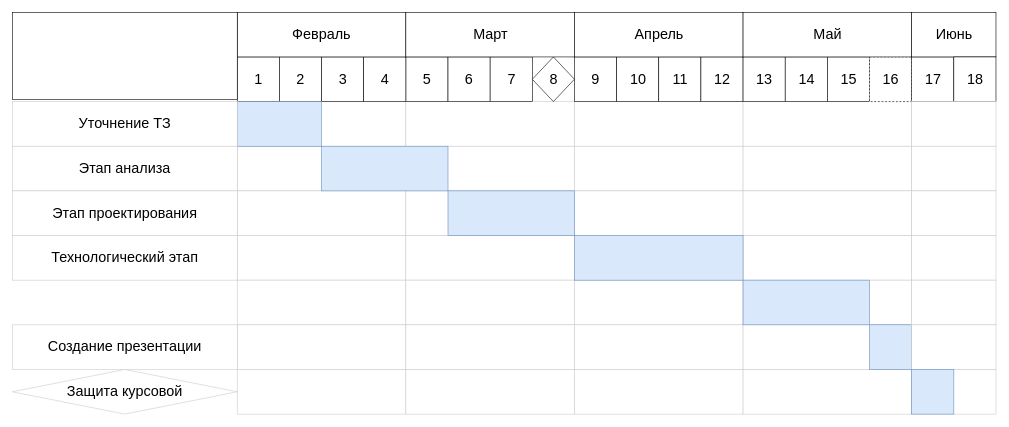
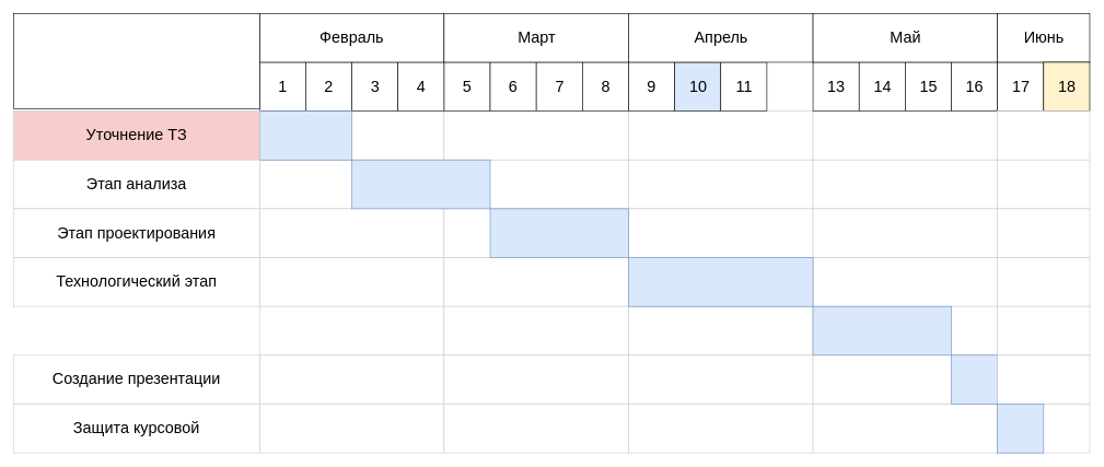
  <mxCell id="0" style=";html=1;" />
  <mxCell id="1" style=";html=1;" parent="0" />
  <mxCell id="2" value="" style="group;fontSize=24;align=center;" vertex="1" connectable="0" parent="1"><mxGeometry x="20" y="20" width="1640" height="670" as="geometry" /></mxCell>
  <mxCell id="3" value="" style="align=center;strokeColor=#CCCCCC;html=1;container=0;fontSize=24;" parent="2" vertex="1"><mxGeometry x="374.857" y="148.889" width="281.143" height="74.444" as="geometry" /></mxCell>
  <mxCell id="4" value="" style="align=center;strokeColor=#CCCCCC;html=1;container=0;fontSize=24;" parent="2" vertex="1"><mxGeometry x="374.857" y="223.333" width="281.143" height="74.444" as="geometry" /></mxCell>
  <mxCell id="5" value="" style="align=center;strokeColor=#CCCCCC;html=1;container=0;fontSize=24;" parent="2" vertex="1"><mxGeometry x="374.857" y="297.778" width="281.143" height="74.444" as="geometry" /></mxCell>
  <mxCell id="6" value="" style="align=center;strokeColor=#CCCCCC;html=1;container=0;fontSize=24;" parent="2" vertex="1"><mxGeometry x="374.857" y="372.222" width="281.143" height="74.444" as="geometry" /></mxCell>
  <mxCell id="7" value="" style="align=center;strokeColor=#CCCCCC;html=1;container=0;fontSize=24;" parent="2" vertex="1"><mxGeometry x="374.857" y="446.667" width="281.143" height="74.444" as="geometry" /></mxCell>
  <mxCell id="8" value="" style="align=center;strokeColor=#CCCCCC;html=1;container=0;fontSize=24;" parent="2" vertex="1"><mxGeometry x="374.857" y="521.111" width="281.143" height="74.444" as="geometry" /></mxCell>
  <mxCell id="9" value="" style="align=center;strokeColor=#CCCCCC;html=1;container=0;fontSize=24;" parent="2" vertex="1"><mxGeometry x="374.857" y="595.556" width="281.143" height="74.444" as="geometry" /></mxCell>
  <mxCell id="10" value="" style="align=center;strokeColor=#CCCCCC;html=1;container=0;fontSize=24;" parent="2" vertex="1"><mxGeometry x="656" y="148.889" width="281.143" height="74.444" as="geometry" /></mxCell>
  <mxCell id="11" value="" style="align=center;strokeColor=#CCCCCC;html=1;container=0;fontSize=24;" parent="2" vertex="1"><mxGeometry x="656" y="223.333" width="281.143" height="74.444" as="geometry" /></mxCell>
  <mxCell id="12" value="" style="align=center;strokeColor=#CCCCCC;html=1;container=0;fontSize=24;" parent="2" vertex="1"><mxGeometry x="656" y="297.778" width="281.143" height="74.444" as="geometry" /></mxCell>
  <mxCell id="13" value="" style="align=center;strokeColor=#CCCCCC;html=1;container=0;fontSize=24;" parent="2" vertex="1"><mxGeometry x="656" y="372.222" width="281.143" height="74.444" as="geometry" /></mxCell>
  <mxCell id="14" value="" style="align=center;strokeColor=#CCCCCC;html=1;container=0;fontSize=24;" parent="2" vertex="1"><mxGeometry x="656" y="446.667" width="281.143" height="74.444" as="geometry" /></mxCell>
  <mxCell id="15" value="" style="align=center;strokeColor=#CCCCCC;html=1;container=0;fontSize=24;" parent="2" vertex="1"><mxGeometry x="656" y="521.111" width="281.143" height="74.444" as="geometry" /></mxCell>
  <mxCell id="16" value="" style="align=center;strokeColor=#CCCCCC;html=1;container=0;fontSize=24;" parent="2" vertex="1"><mxGeometry x="656" y="595.556" width="281.143" height="74.444" as="geometry" /></mxCell>
  <mxCell id="17" value="" style="align=center;strokeColor=#CCCCCC;html=1;container=0;fontSize=24;" parent="2" vertex="1"><mxGeometry x="937.143" y="148.889" width="281.143" height="74.444" as="geometry" /></mxCell>
  <mxCell id="18" value="" style="align=center;strokeColor=#CCCCCC;html=1;container=0;fontSize=24;" parent="2" vertex="1"><mxGeometry x="937.143" y="223.333" width="281.143" height="74.444" as="geometry" /></mxCell>
  <mxCell id="19" value="" style="align=center;strokeColor=#CCCCCC;html=1;container=0;fontSize=24;" parent="2" vertex="1"><mxGeometry x="937.143" y="297.778" width="281.143" height="74.444" as="geometry" /></mxCell>
  <mxCell id="20" value="" style="align=center;strokeColor=#CCCCCC;html=1;container=0;fontSize=24;" parent="2" vertex="1"><mxGeometry x="937.143" y="372.222" width="281.143" height="74.444" as="geometry" /></mxCell>
  <mxCell id="21" value="" style="align=center;strokeColor=#CCCCCC;html=1;container=0;fontSize=24;" parent="2" vertex="1"><mxGeometry x="937.143" y="446.667" width="281.143" height="74.444" as="geometry" /></mxCell>
  <mxCell id="22" value="" style="align=center;strokeColor=#CCCCCC;html=1;container=0;fontSize=24;" parent="2" vertex="1"><mxGeometry x="937.143" y="521.111" width="281.143" height="74.444" as="geometry" /></mxCell>
  <mxCell id="23" value="" style="align=center;strokeColor=#CCCCCC;html=1;container=0;fontSize=24;" parent="2" vertex="1"><mxGeometry x="937.143" y="595.556" width="281.143" height="74.444" as="geometry" /></mxCell>
  <mxCell id="24" value="" style="align=center;strokeColor=#CCCCCC;html=1;container=0;fontSize=24;" parent="2" vertex="1"><mxGeometry x="1218.286" y="148.889" width="281.143" height="74.444" as="geometry" /></mxCell>
  <mxCell id="25" value="" style="align=center;strokeColor=#CCCCCC;html=1;container=0;fontSize=24;" parent="2" vertex="1"><mxGeometry x="1218.286" y="223.333" width="281.143" height="74.444" as="geometry" /></mxCell>
  <mxCell id="26" value="" style="align=center;strokeColor=#CCCCCC;html=1;container=0;fontSize=24;" parent="2" vertex="1"><mxGeometry x="1218.286" y="297.778" width="281.143" height="74.444" as="geometry" /></mxCell>
  <mxCell id="27" value="" style="align=center;strokeColor=#CCCCCC;html=1;container=0;fontSize=24;" parent="2" vertex="1"><mxGeometry x="1218.286" y="372.222" width="281.143" height="74.444" as="geometry" /></mxCell>
  <mxCell id="28" value="" style="align=center;strokeColor=#CCCCCC;html=1;container=0;fontSize=24;" parent="2" vertex="1"><mxGeometry x="1218.286" y="446.667" width="281.143" height="74.444" as="geometry" /></mxCell>
  <mxCell id="29" value="" style="align=center;strokeColor=#CCCCCC;html=1;container=0;fontSize=24;" parent="2" vertex="1"><mxGeometry x="1218.286" y="521.111" width="281.143" height="74.444" as="geometry" /></mxCell>
  <mxCell id="30" value="" style="align=center;strokeColor=#CCCCCC;html=1;container=0;fontSize=24;" parent="2" vertex="1"><mxGeometry x="1218.286" y="595.556" width="281.143" height="74.444" as="geometry" /></mxCell>
  <mxCell id="31" value="9" style="strokeWidth=1;fontStyle=0;html=1;container=0;fontSize=24;align=center;" parent="2" vertex="1"><mxGeometry x="937.143" y="74.444" width="70.286" height="74.444" as="geometry" /></mxCell>
- <mxCell id="32" value="10" style="strokeWidth=1;fontStyle=0;html=1;container=0;fontSize=24;align=center;" parent="2" vertex="1"><mxGeometry x="1007.429" y="74.444" width="70.286" height="74.444" as="geometry" /></mxCell>
+ <mxCell id="32" value="10" style="strokeWidth=1;fontStyle=0;html=1;container=0;fontSize=24;align=center;fillColor=#dae8fc;" parent="2" vertex="1"><mxGeometry x="1007.429" y="74.444" width="70.286" height="74.444" as="geometry" /></mxCell>
  <mxCell id="33" value="11" style="strokeWidth=1;fontStyle=0;html=1;container=0;fontSize=24;align=center;" parent="2" vertex="1"><mxGeometry x="1077.714" y="74.444" width="70.286" height="74.444" as="geometry" /></mxCell>
- <mxCell id="34" value="12" style="strokeWidth=1;fontStyle=0;html=1;container=0;fontSize=24;align=center;" parent="2" vertex="1"><mxGeometry x="1148" y="74.444" width="70.286" height="74.444" as="geometry" /></mxCell>
  <mxCell id="35" value="13" style="strokeWidth=1;fontStyle=0;html=1;container=0;fontSize=24;align=center;" parent="2" vertex="1"><mxGeometry x="1218.286" y="74.444" width="70.286" height="74.444" as="geometry" /></mxCell>
  <mxCell id="36" value="14" style="strokeWidth=1;fontStyle=0;html=1;container=0;fontSize=24;align=center;" parent="2" vertex="1"><mxGeometry x="1288.571" y="74.444" width="70.286" height="74.444" as="geometry" /></mxCell>
  <mxCell id="37" value="15" style="strokeWidth=1;fontStyle=0;html=1;container=0;fontSize=24;align=center;" parent="2" vertex="1"><mxGeometry x="1358.857" y="74.444" width="70.286" height="74.444" as="geometry" /></mxCell>
- <mxCell id="38" value="16" style="strokeWidth=1;fontStyle=0;html=1;container=0;fontSize=24;align=center;dashed=1;" parent="2" vertex="1"><mxGeometry x="1429.143" y="74.444" width="70.286" height="74.444" as="geometry" /></mxCell>
+ <mxCell id="38" value="16" style="strokeWidth=1;fontStyle=0;html=1;container=0;fontSize=24;align=center;" parent="2" vertex="1"><mxGeometry x="1429.143" y="74.444" width="70.286" height="74.444" as="geometry" /></mxCell>
  <mxCell id="39" value="5" style="strokeWidth=1;fontStyle=0;html=1;container=0;fontSize=24;align=center;" parent="2" vertex="1"><mxGeometry x="656" y="74.444" width="70.286" height="74.444" as="geometry" /></mxCell>
  <mxCell id="40" value="6" style="strokeWidth=1;fontStyle=0;html=1;container=0;fontSize=24;align=center;" parent="2" vertex="1"><mxGeometry x="726.286" y="74.444" width="70.286" height="74.444" as="geometry" /></mxCell>
  <mxCell id="41" value="7" style="strokeWidth=1;fontStyle=0;html=1;container=0;fontSize=24;align=center;" parent="2" vertex="1"><mxGeometry x="796.571" y="74.444" width="70.286" height="74.444" as="geometry" /></mxCell>
- <mxCell id="42" value="8" style="rhombus;strokeWidth=1;fontStyle=0;html=1;container=0;fontSize=24;align=center;" parent="2" vertex="1"><mxGeometry x="866.857" y="74.444" width="70.286" height="74.444" as="geometry" /></mxCell>
+ <mxCell id="42" value="8" style="strokeWidth=1;fontStyle=0;html=1;container=0;fontSize=24;align=center;" parent="2" vertex="1"><mxGeometry x="866.857" y="74.444" width="70.286" height="74.444" as="geometry" /></mxCell>
  <mxCell id="43" value="1" style="strokeWidth=1;fontStyle=0;html=1;container=0;fontSize=24;align=center;" parent="2" vertex="1"><mxGeometry x="374.857" y="74.444" width="70.286" height="74.444" as="geometry" /></mxCell>
  <mxCell id="44" value="2" style="strokeWidth=1;fontStyle=0;html=1;container=0;fontSize=24;align=center;" parent="2" vertex="1"><mxGeometry x="445.143" y="74.444" width="70.286" height="74.444" as="geometry" /></mxCell>
  <mxCell id="45" value="3" style="strokeWidth=1;fontStyle=0;html=1;container=0;fontSize=24;align=center;" parent="2" vertex="1"><mxGeometry x="515.429" y="74.444" width="70.286" height="74.444" as="geometry" /></mxCell>
  <mxCell id="46" value="4" style="strokeWidth=1;fontStyle=0;html=1;container=0;fontSize=24;align=center;" parent="2" vertex="1"><mxGeometry x="585.714" y="74.444" width="70.286" height="74.444" as="geometry" /></mxCell>
  <mxCell id="47" value="" style="align=center;strokeColor=#6c8ebf;html=1;fillColor=#dae8fc;container=0;fontSize=24;" parent="2" vertex="1"><mxGeometry x="374.857" y="148.889" width="140.571" height="74.444" as="geometry" /></mxCell>
  <mxCell id="48" value="" style="align=center;strokeColor=#6c8ebf;html=1;fillColor=#dae8fc;container=0;fontSize=24;" parent="2" vertex="1"><mxGeometry x="515.429" y="223.333" width="210.857" height="74.444" as="geometry" /></mxCell>
  <mxCell id="49" value="" style="align=center;strokeColor=#6c8ebf;html=1;fillColor=#dae8fc;container=0;fontSize=24;" parent="2" vertex="1"><mxGeometry x="726.286" y="297.778" width="210.857" height="74.444" as="geometry" /></mxCell>
  <mxCell id="50" value="" style="align=center;strokeColor=#6c8ebf;html=1;fillColor=#dae8fc;container=0;fontSize=24;" parent="2" vertex="1"><mxGeometry x="937.143" y="372.222" width="281.143" height="74.444" as="geometry" /></mxCell>
  <mxCell id="51" value="" style="align=center;strokeColor=#6c8ebf;html=1;fillColor=#dae8fc;container=0;fontSize=24;" parent="2" vertex="1"><mxGeometry x="1218.286" y="446.667" width="210.857" height="74.444" as="geometry" /></mxCell>
  <mxCell id="52" value="" style="align=center;strokeColor=#6c8ebf;html=1;fillColor=#dae8fc;container=0;fontSize=24;" parent="2" vertex="1"><mxGeometry x="1429.143" y="521.111" width="70.286" height="74.444" as="geometry" /></mxCell>
  <mxCell id="53" value="Февраль" style="strokeWidth=1;fontStyle=0;html=1;container=0;fontSize=24;align=center;" vertex="1" parent="2"><mxGeometry x="374.857" width="281.143" height="74.444" as="geometry" /></mxCell>
  <mxCell id="54" value="Март" style="strokeWidth=1;fontStyle=0;html=1;container=0;fontSize=24;align=center;" vertex="1" parent="2"><mxGeometry x="656" width="281.143" height="74.444" as="geometry" /></mxCell>
  <mxCell id="55" value="Апрель" style="strokeWidth=1;fontStyle=0;html=1;container=0;fontSize=24;align=center;" vertex="1" parent="2"><mxGeometry x="937.143" width="281.143" height="74.444" as="geometry" /></mxCell>
  <mxCell id="56" value="Май" style="strokeWidth=1;fontStyle=0;html=1;container=0;fontSize=24;align=center;" vertex="1" parent="2"><mxGeometry x="1218.286" width="281.143" height="74.444" as="geometry" /></mxCell>
  <mxCell id="57" value="17" style="strokeWidth=1;fontStyle=0;html=1;container=0;fontSize=24;align=center;" vertex="1" parent="2"><mxGeometry x="1499.429" y="74.444" width="70.286" height="74.444" as="geometry" /></mxCell>
  <mxCell id="58" value="Июнь" style="strokeWidth=1;fontStyle=0;html=1;container=0;fontSize=24;align=center;" vertex="1" parent="2"><mxGeometry x="1499.429" width="140.571" height="74.444" as="geometry" /></mxCell>
- <mxCell id="59" value="18" style="strokeWidth=1;fontStyle=0;html=1;container=0;fontSize=24;align=center;" vertex="1" parent="2"><mxGeometry x="1569.714" y="74.444" width="70.286" height="74.444" as="geometry" /></mxCell>
+ <mxCell id="59" value="18" style="strokeWidth=1;fontStyle=0;html=1;container=0;fontSize=24;align=center;fillColor=#fff2cc;" vertex="1" parent="2"><mxGeometry x="1569.714" y="74.444" width="70.286" height="74.444" as="geometry" /></mxCell>
  <mxCell id="60" value="" style="align=center;strokeColor=#CCCCCC;html=1;container=0;fontSize=24;" vertex="1" parent="2"><mxGeometry x="1499.429" y="148.889" width="140.571" height="74.444" as="geometry" /></mxCell>
  <mxCell id="61" value="" style="align=center;strokeColor=#CCCCCC;html=1;container=0;fontSize=24;" vertex="1" parent="2"><mxGeometry x="1499.429" y="223.333" width="140.571" height="74.444" as="geometry" /></mxCell>
  <mxCell id="62" value="" style="align=center;strokeColor=#CCCCCC;html=1;container=0;fontSize=24;" vertex="1" parent="2"><mxGeometry x="1499.429" y="297.778" width="140.571" height="74.444" as="geometry" /></mxCell>
  <mxCell id="63" value="" style="align=center;strokeColor=#CCCCCC;html=1;container=0;fontSize=24;" vertex="1" parent="2"><mxGeometry x="1499.429" y="372.222" width="140.571" height="74.444" as="geometry" /></mxCell>
  <mxCell id="64" value="" style="align=center;strokeColor=#CCCCCC;html=1;container=0;fontSize=24;" vertex="1" parent="2"><mxGeometry x="1499.429" y="446.667" width="140.571" height="74.444" as="geometry" /></mxCell>
  <mxCell id="65" value="" style="align=center;strokeColor=#CCCCCC;html=1;container=0;fontSize=24;" vertex="1" parent="2"><mxGeometry x="1499.429" y="521.111" width="140.571" height="74.444" as="geometry" /></mxCell>
  <mxCell id="66" value="" style="align=center;strokeColor=#CCCCCC;html=1;container=0;fontSize=24;" vertex="1" parent="2"><mxGeometry x="1499.429" y="595.556" width="140.571" height="74.444" as="geometry" /></mxCell>
  <mxCell id="67" value="" style="align=center;strokeColor=#6c8ebf;html=1;fillColor=#dae8fc;container=0;fontSize=24;" vertex="1" parent="2"><mxGeometry x="1499.429" y="595.556" width="70.286" height="74.444" as="geometry" /></mxCell>
- <mxCell id="68" value="Уточнение ТЗ" style="align=center;strokeColor=#CCCCCC;html=1;container=0;fontSize=24;" parent="2" vertex="1"><mxGeometry y="148.889" width="374.857" height="74.444" as="geometry" /></mxCell>
+ <mxCell id="68" value="Уточнение ТЗ" style="align=center;strokeColor=#CCCCCC;html=1;container=0;fontSize=24;fillColor=#f8cecc;" parent="2" vertex="1"><mxGeometry y="148.889" width="374.857" height="74.444" as="geometry" /></mxCell>
  <mxCell id="69" value="Этап анализа" style="align=center;strokeColor=#CCCCCC;html=1;container=0;fontSize=24;" parent="2" vertex="1"><mxGeometry y="223.333" width="374.857" height="74.444" as="geometry" /></mxCell>
  <mxCell id="70" value="Этап проектирования" style="align=center;strokeColor=#CCCCCC;html=1;container=0;fontSize=24;" parent="2" vertex="1"><mxGeometry y="297.778" width="374.857" height="74.444" as="geometry" /></mxCell>
  <mxCell id="71" value="Технологический этап" style="align=center;strokeColor=#CCCCCC;html=1;container=0;fontSize=24;" parent="2" vertex="1"><mxGeometry y="372.222" width="374.857" height="74.444" as="geometry" /></mxCell>
  <mxCell id="72" value="Создание презентации" style="align=center;strokeColor=#CCCCCC;html=1;container=0;fontSize=24;" parent="2" vertex="1"><mxGeometry y="521.111" width="374.857" height="74.444" as="geometry" /></mxCell>
- <mxCell id="73" value="Защита курсовой" style="rhombus;align=center;strokeColor=#CCCCCC;html=1;container=0;fontSize=24;" parent="2" vertex="1"><mxGeometry y="595.556" width="374.857" height="74.444" as="geometry" /></mxCell>
+ <mxCell id="73" value="Защита курсовой" style="align=center;strokeColor=#CCCCCC;html=1;container=0;fontSize=24;" parent="2" vertex="1"><mxGeometry y="595.556" width="374.857" height="74.444" as="geometry" /></mxCell>
  <mxCell id="74" value="" style="strokeWidth=1;fontStyle=0;html=1;container=0;fontSize=24;align=center;" parent="2" vertex="1"><mxGeometry width="374.857" height="145.167" as="geometry" /></mxCell>
